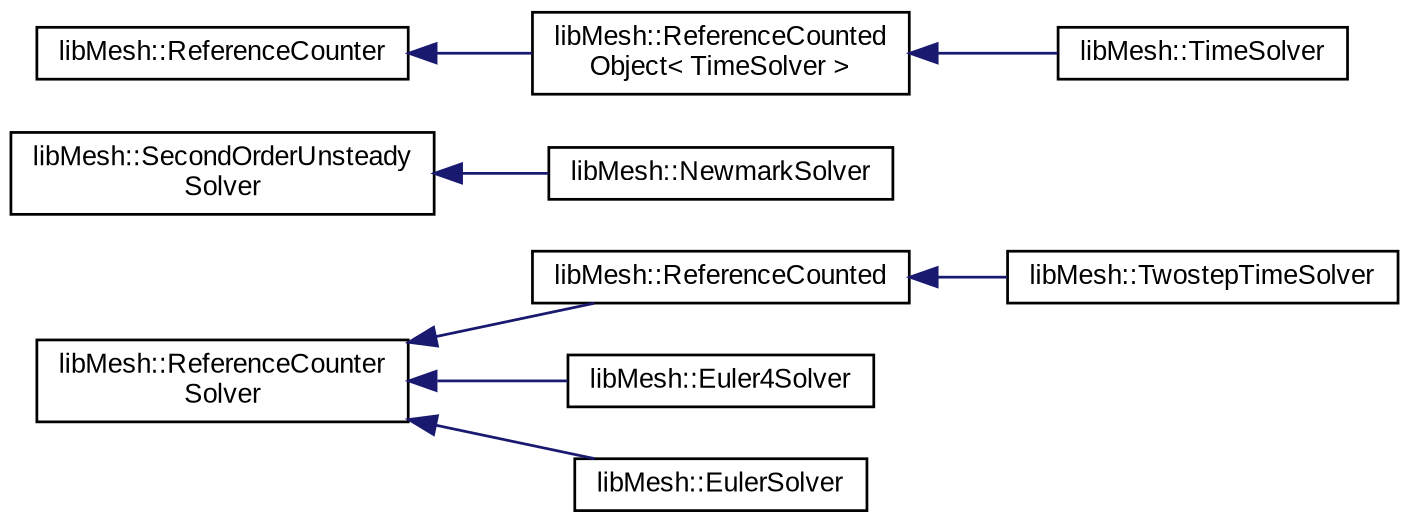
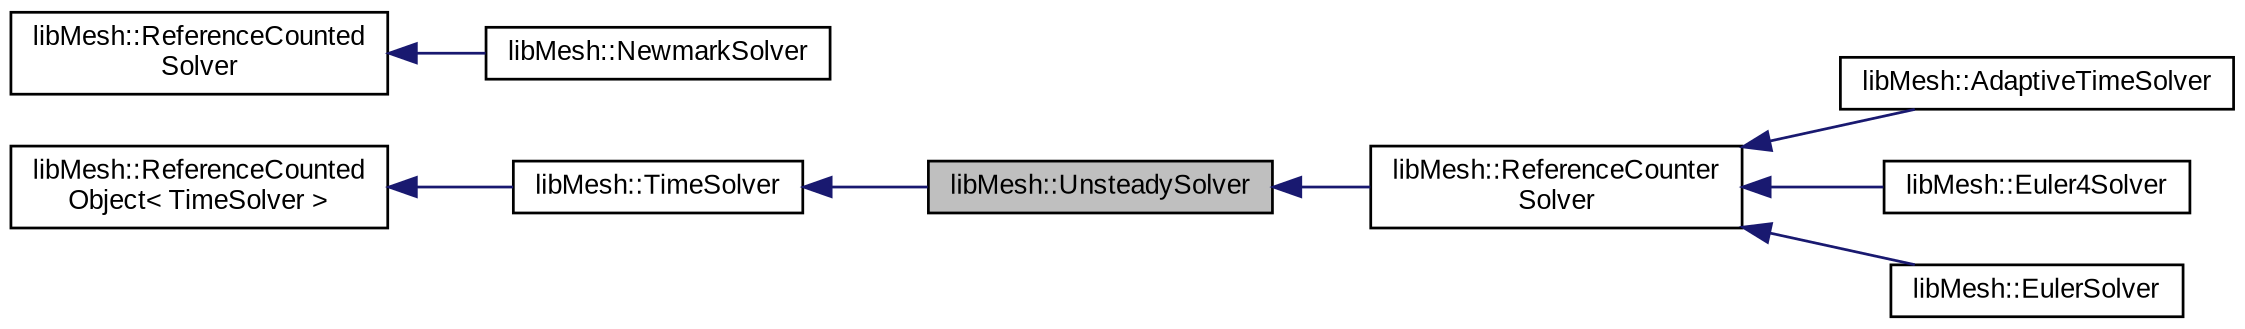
  digraph {
    fontname="Liberation Sans"
    rankdir=LR
    node [color=black fillcolor=white fontname="Liberation Sans" fontsize=10 shape=record style=filled]
    edge [color=midnightblue dir=back fontname="Liberation Sans" fontsize=10 labelfontname=Helvetica labelfontsize=10 style=solid]
+   n1 [fillcolor=grey75 fontcolor=black height=0.2 label="libMesh::UnsteadySolver" width=0.4]
    n2 [height=0.2 label="libMesh::ReferenceCounter\lSolver" width=0.4]
-   n3 [height=0.2 label="libMesh::ReferenceCounted" width=0.4]
+   n3 [height=0.2 label="libMesh::AdaptiveTimeSolver" width=0.4]
    n4 [height=0.2 label="libMesh::Euler4Solver" width=0.4]
    n5 [height=0.2 label="libMesh::EulerSolver" width=0.4]
-   n6 [height=0.2 label="libMesh::SecondOrderUnsteady\lSolver" width=0.4]
+   n6 [height=0.2 label="libMesh::ReferenceCounted\lSolver" width=0.4]
    n7 [height=0.2 label="libMesh::NewmarkSolver" width=0.4]
    n8 [height=0.2 label="libMesh::TimeSolver" width=0.4]
    n9 [height=0.2 label="libMesh::ReferenceCounted\lObject\< TimeSolver \>" width=0.4]
-   n10 [height=0.2 label="libMesh::ReferenceCounter" width=0.4]
-   n11 [height=0.2 label="libMesh::TwostepTimeSolver" width=0.4]
+   n1 -> n2
    n2 -> n3
    n2 -> n4
    n2 -> n5
-   n3 -> n11
    n6 -> n7
+   n8 -> n1
    n9 -> n8
-   n10 -> n9
  }
